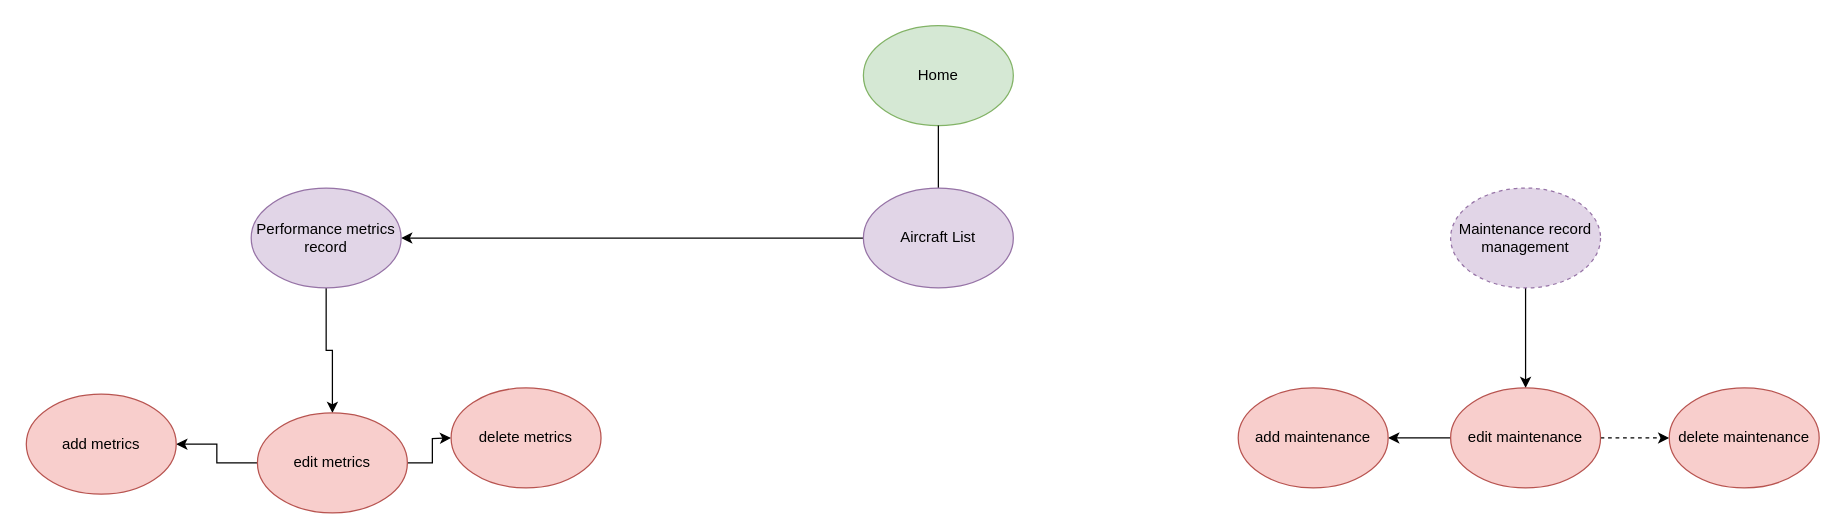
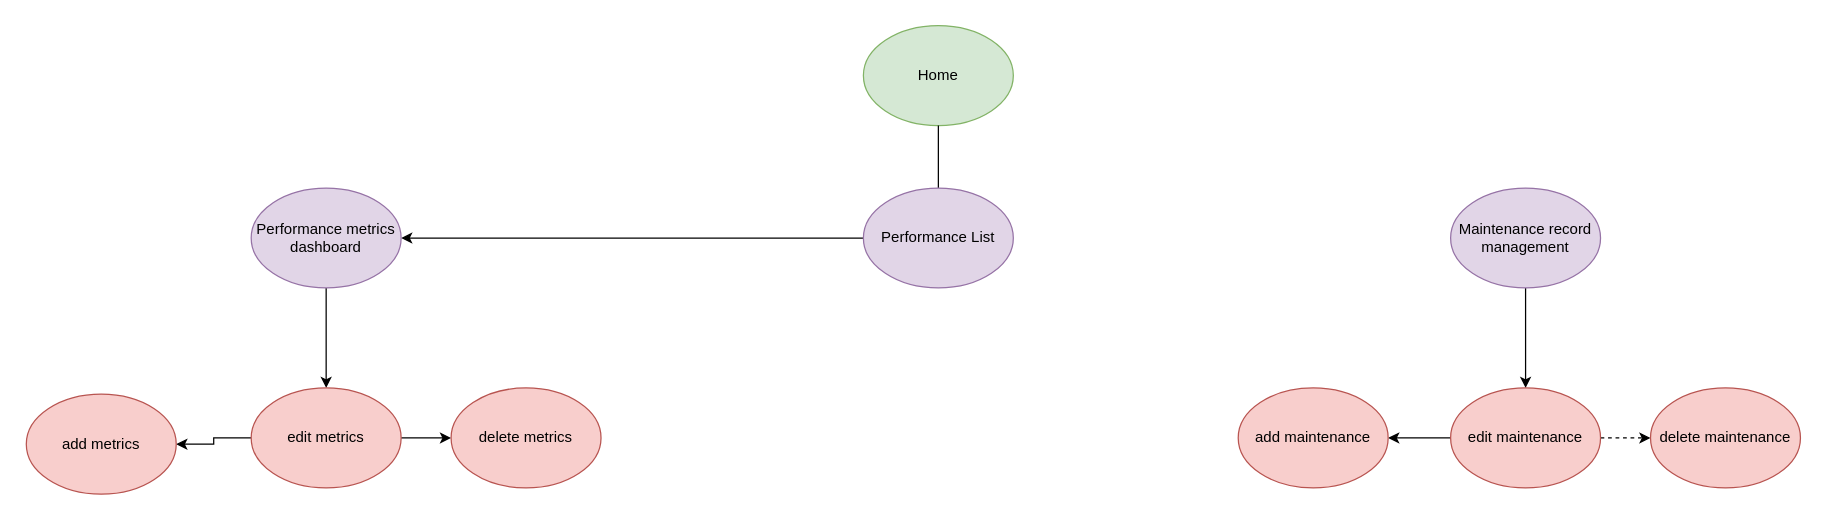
  <mxCell id="0" />
  <mxCell id="1" parent="0" />
  <mxCell id="2" value="Home" style="ellipse;whiteSpace=wrap;html=1;fillColor=#d5e8d4;strokeColor=#82b366;" vertex="1" parent="1"><mxGeometry x="690" y="20" width="120" height="80" as="geometry" /></mxCell>
  <mxCell id="3" value="" style="endArrow=none;html=1;rounded=0;entryX=0.5;entryY=1;entryDx=0;entryDy=0;" edge="1" parent="1" target="2"><mxGeometry width="50" height="50" relative="1" as="geometry"><mxPoint x="750" y="150" as="sourcePoint" /><mxPoint x="780" y="370" as="targetPoint" /></mxGeometry></mxCell>
  <mxCell id="4" value="" style="edgeStyle=orthogonalEdgeStyle;rounded=0;orthogonalLoop=1;jettySize=auto;html=1;exitX=0;exitY=0.5;exitDx=0;exitDy=0;" edge="1" parent="1" source="5" target="9"><mxGeometry relative="1" as="geometry"><mxPoint x="590" y="190" as="sourcePoint" /></mxGeometry></mxCell>
- <mxCell id="5" value="Aircraft List" style="ellipse;whiteSpace=wrap;html=1;fillColor=#e1d5e7;strokeColor=#9673a6;" vertex="1" parent="1"><mxGeometry x="690" y="150" width="120" height="80" as="geometry" /></mxCell>
+ <mxCell id="5" value="Performance List" style="ellipse;whiteSpace=wrap;html=1;fillColor=#e1d5e7;strokeColor=#9673a6;" vertex="1" parent="1"><mxGeometry x="690" y="150" width="120" height="80" as="geometry" /></mxCell>
  <mxCell id="6" value="" style="edgeStyle=orthogonalEdgeStyle;rounded=0;orthogonalLoop=1;jettySize=auto;html=1;" edge="1" parent="1" source="7" target="17"><mxGeometry relative="1" as="geometry" /></mxCell>
- <mxCell id="7" value="Maintenance record management" style="ellipse;whiteSpace=wrap;html=1;fillColor=#e1d5e7;strokeColor=#9673a6;dashed=1;" vertex="1" parent="1"><mxGeometry x="1160" y="150" width="120" height="80" as="geometry" /></mxCell>
+ <mxCell id="7" value="Maintenance record management" style="ellipse;whiteSpace=wrap;html=1;fillColor=#e1d5e7;strokeColor=#9673a6;" vertex="1" parent="1"><mxGeometry x="1160" y="150" width="120" height="80" as="geometry" /></mxCell>
  <mxCell id="8" value="" style="edgeStyle=orthogonalEdgeStyle;rounded=0;orthogonalLoop=1;jettySize=auto;html=1;entryX=0.5;entryY=0;entryDx=0;entryDy=0;" edge="1" parent="1" source="9" target="12"><mxGeometry relative="1" as="geometry"><mxPoint x="310" y="310" as="targetPoint" /></mxGeometry></mxCell>
- <mxCell id="9" value="Performance metrics record" style="ellipse;whiteSpace=wrap;html=1;fillColor=#e1d5e7;strokeColor=#9673a6;" vertex="1" parent="1"><mxGeometry x="200" y="150" width="120" height="80" as="geometry" /></mxCell>
+ <mxCell id="9" value="Performance metrics dashboard" style="ellipse;whiteSpace=wrap;html=1;fillColor=#e1d5e7;strokeColor=#9673a6;" vertex="1" parent="1"><mxGeometry x="200" y="150" width="120" height="80" as="geometry" /></mxCell>
  <mxCell id="10" value="" style="edgeStyle=orthogonalEdgeStyle;rounded=0;orthogonalLoop=1;jettySize=auto;html=1;" edge="1" parent="1" source="12" target="13"><mxGeometry relative="1" as="geometry" /></mxCell>
  <mxCell id="11" value="" style="edgeStyle=orthogonalEdgeStyle;rounded=0;orthogonalLoop=1;jettySize=auto;html=1;" edge="1" parent="1" source="12"><mxGeometry relative="1" as="geometry"><mxPoint x="360" y="350" as="targetPoint" /></mxGeometry></mxCell>
- <mxCell id="12" value="edit metrics" style="ellipse;whiteSpace=wrap;html=1;fillColor=#f8cecc;strokeColor=#b85450;" vertex="1" parent="1"><mxGeometry x="205" y="330" width="120" height="80" as="geometry" /></mxCell>
+ <mxCell id="12" value="edit metrics" style="ellipse;whiteSpace=wrap;html=1;fillColor=#f8cecc;strokeColor=#b85450;" vertex="1" parent="1"><mxGeometry x="200" y="310" width="120" height="80" as="geometry" /></mxCell>
  <mxCell id="13" value="add metrics" style="ellipse;whiteSpace=wrap;html=1;fillColor=#f8cecc;strokeColor=#b85450;" vertex="1" parent="1"><mxGeometry x="20" y="315" width="120" height="80" as="geometry" /></mxCell>
  <mxCell id="14" value="delete metrics" style="ellipse;whiteSpace=wrap;html=1;fillColor=#f8cecc;strokeColor=#b85450;" vertex="1" parent="1"><mxGeometry x="360" y="310" width="120" height="80" as="geometry" /></mxCell>
  <mxCell id="15" value="" style="edgeStyle=orthogonalEdgeStyle;rounded=0;orthogonalLoop=1;jettySize=auto;html=1;" edge="1" parent="1" source="17"><mxGeometry relative="1" as="geometry"><mxPoint x="1110" y="350" as="targetPoint" /></mxGeometry></mxCell>
  <mxCell id="16" value="" style="edgeStyle=orthogonalEdgeStyle;rounded=0;orthogonalLoop=1;jettySize=auto;html=1;dashed=1;" edge="1" parent="1" source="17" target="19"><mxGeometry relative="1" as="geometry" /></mxCell>
  <mxCell id="17" value="edit maintenance" style="ellipse;whiteSpace=wrap;html=1;fillColor=#f8cecc;strokeColor=#b85450;" vertex="1" parent="1"><mxGeometry x="1160" y="310" width="120" height="80" as="geometry" /></mxCell>
  <mxCell id="18" value="add maintenance" style="ellipse;whiteSpace=wrap;html=1;fillColor=#f8cecc;strokeColor=#b85450;" vertex="1" parent="1"><mxGeometry x="990" y="310" width="120" height="80" as="geometry" /></mxCell>
- <mxCell id="19" value="delete maintenance" style="ellipse;whiteSpace=wrap;html=1;fillColor=#f8cecc;strokeColor=#b85450;" vertex="1" parent="1"><mxGeometry x="1335" y="310" width="120" height="80" as="geometry" /></mxCell>
+ <mxCell id="19" value="delete maintenance" style="ellipse;whiteSpace=wrap;html=1;fillColor=#f8cecc;strokeColor=#b85450;" vertex="1" parent="1"><mxGeometry x="1320" y="310" width="120" height="80" as="geometry" /></mxCell>
